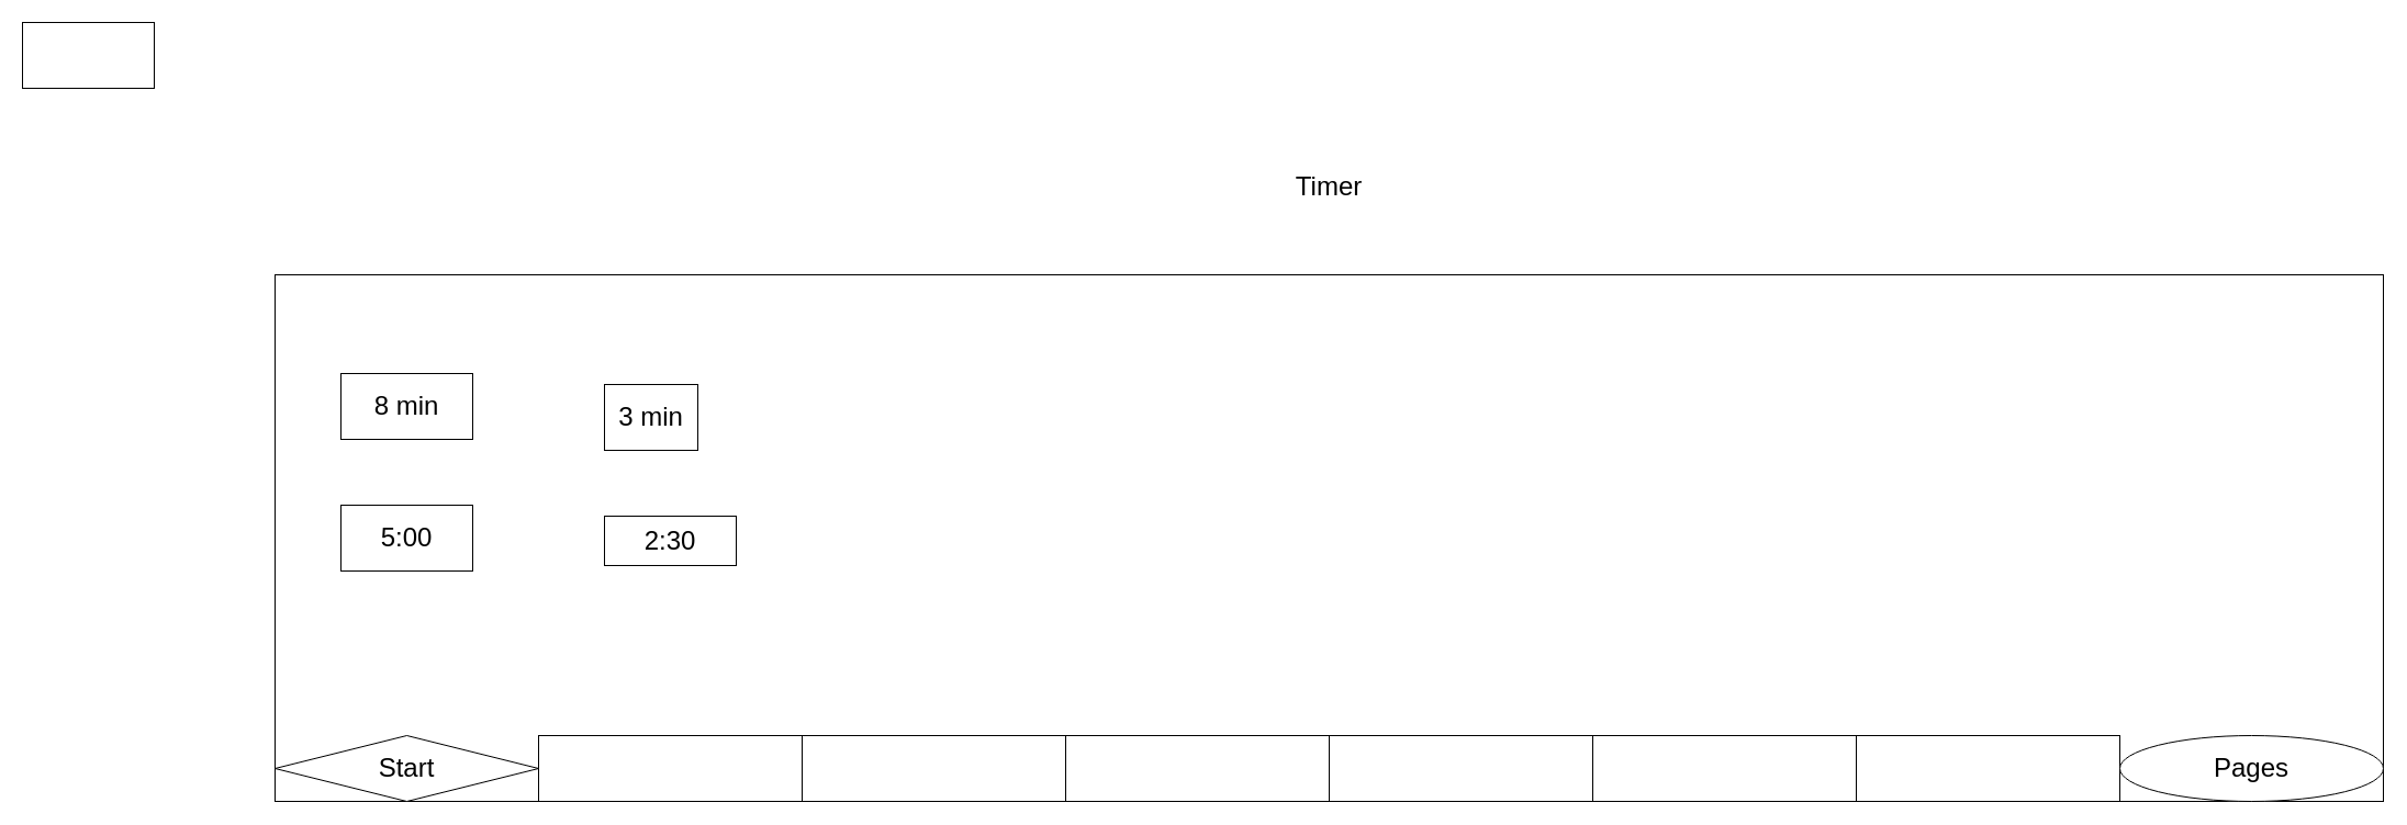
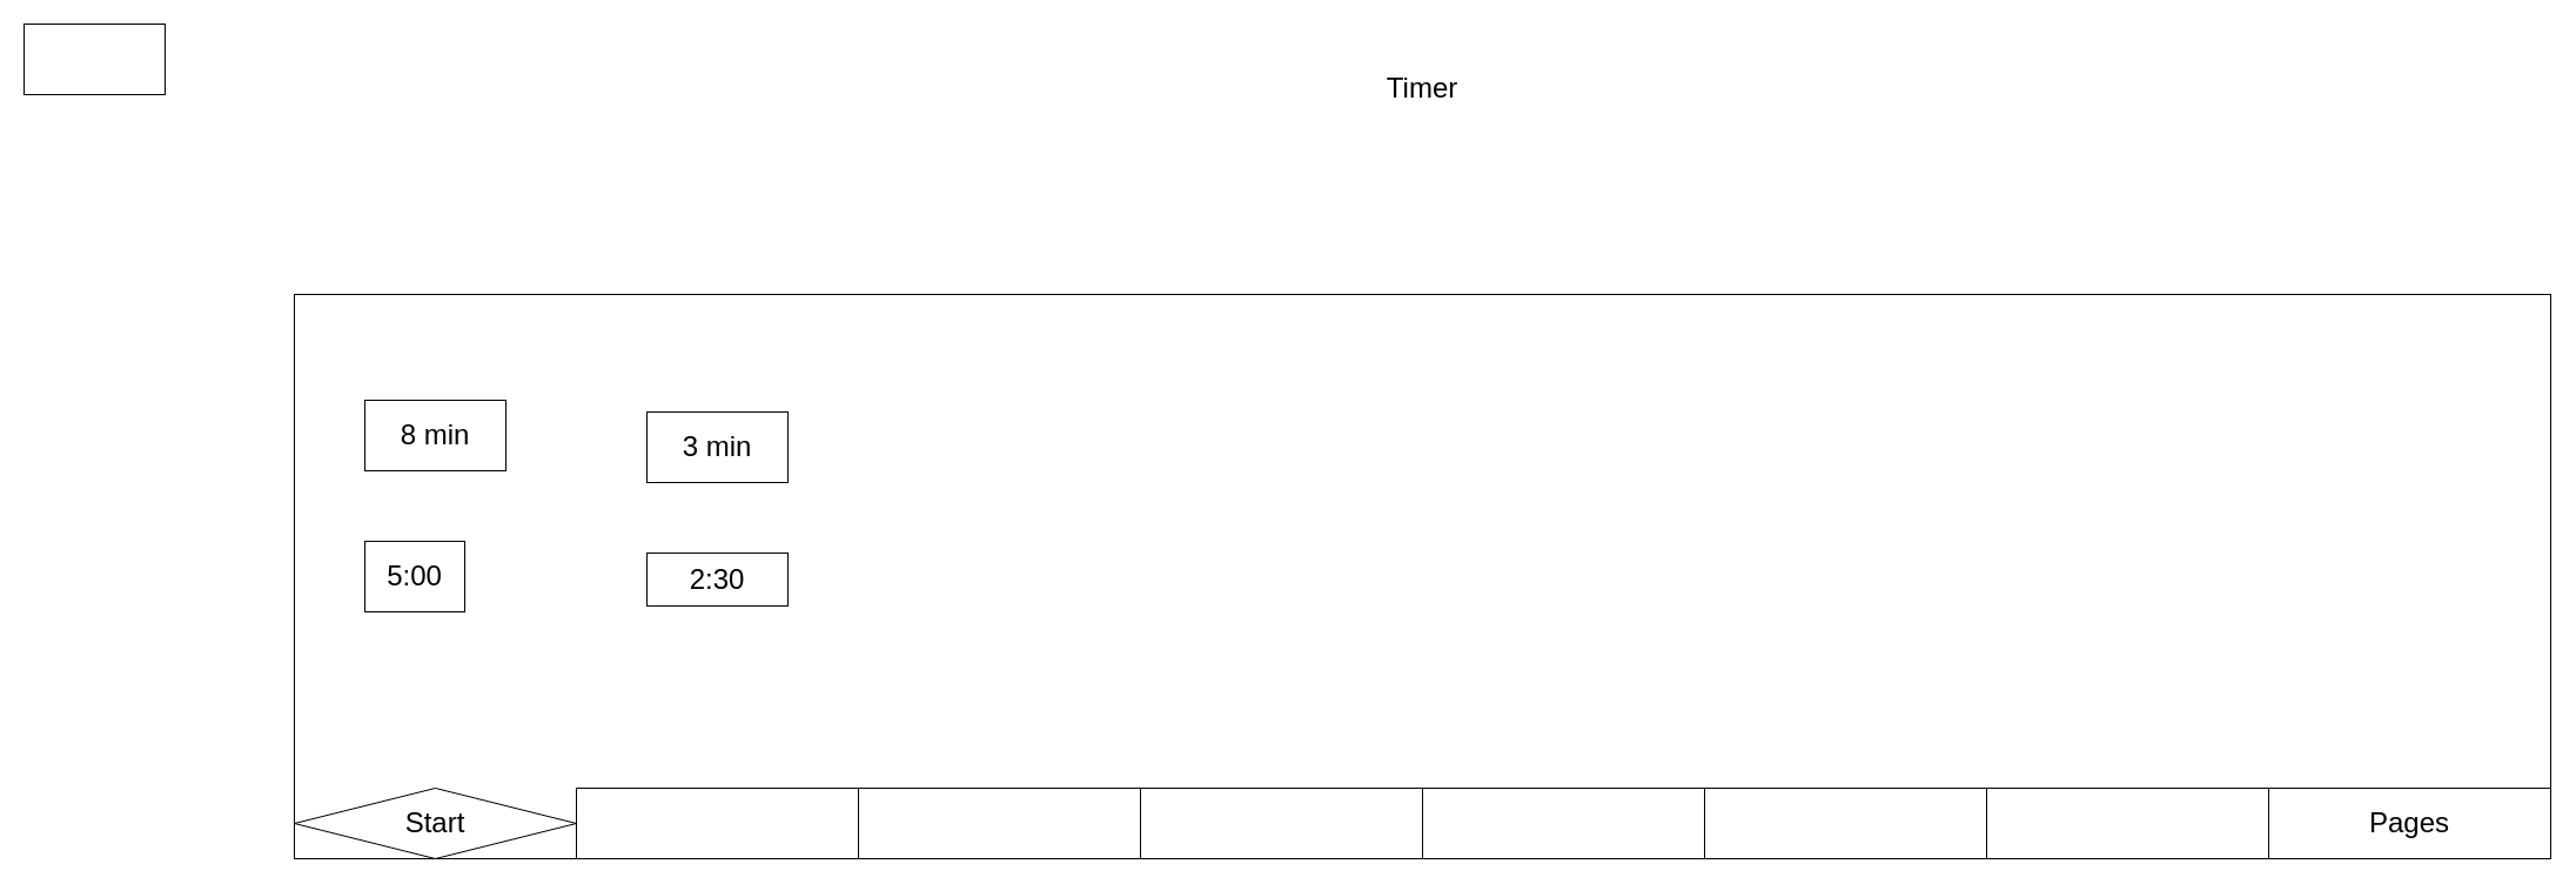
  <mxCell id="0" />
  <mxCell id="1" parent="0" />
  <mxCell id="2" value="" style="rounded=0;whiteSpace=wrap;html=1;" vertex="1" parent="1"><mxGeometry x="250" y="250" width="1920" height="480" as="geometry" /></mxCell>
  <mxCell id="3" value="Start" style="rhombus;whiteSpace=wrap;html=1;fontSize=24;" vertex="1" parent="1"><mxGeometry x="250" y="670" width="240" height="60" as="geometry" /></mxCell>
  <mxCell id="4" value="" style="rounded=0;whiteSpace=wrap;html=1;fontSize=24;" vertex="1" parent="1"><mxGeometry x="490" y="670" width="240" height="60" as="geometry" /></mxCell>
  <mxCell id="5" value="" style="rounded=0;whiteSpace=wrap;html=1;fontSize=24;" vertex="1" parent="1"><mxGeometry x="730" y="670" width="240" height="60" as="geometry" /></mxCell>
  <mxCell id="6" value="" style="rounded=0;whiteSpace=wrap;html=1;fontSize=24;" vertex="1" parent="1"><mxGeometry x="970" y="670" width="240" height="60" as="geometry" /></mxCell>
  <mxCell id="7" value="" style="rounded=0;whiteSpace=wrap;html=1;fontSize=24;" vertex="1" parent="1"><mxGeometry x="1210" y="670" width="240" height="60" as="geometry" /></mxCell>
  <mxCell id="8" value="" style="rounded=0;whiteSpace=wrap;html=1;fontSize=24;" vertex="1" parent="1"><mxGeometry x="1450" y="670" width="240" height="60" as="geometry" /></mxCell>
  <mxCell id="9" value="" style="rounded=0;whiteSpace=wrap;html=1;fontSize=24;" vertex="1" parent="1"><mxGeometry x="1690" y="670" width="240" height="60" as="geometry" /></mxCell>
- <mxCell id="10" value="&lt;font style=&quot;font-size: 24px;&quot;&gt;Pages&lt;/font&gt;" style="ellipse;whiteSpace=wrap;html=1;fontSize=24;" vertex="1" parent="1"><mxGeometry x="1930" y="670" width="240" height="60" as="geometry" /></mxCell>
- <mxCell id="11" value="Timer" style="rounded=0;whiteSpace=wrap;html=1;fillColor=none;strokeColor=none;fontSize=24;" vertex="1" parent="1"><mxGeometry x="1090" y="140" width="240" height="60" as="geometry" /></mxCell>
+ <mxCell id="10" value="&lt;font style=&quot;font-size: 24px;&quot;&gt;Pages&lt;/font&gt;" style="rounded=0;whiteSpace=wrap;html=1;fontSize=24;" vertex="1" parent="1"><mxGeometry x="1930" y="670" width="240" height="60" as="geometry" /></mxCell>
+ <mxCell id="11" value="Timer" style="rounded=0;whiteSpace=wrap;html=1;fillColor=none;strokeColor=none;fontSize=24;" vertex="1" parent="1"><mxGeometry x="1090" y="45" width="240" height="60" as="geometry" /></mxCell>
  <mxCell id="12" value="" style="rounded=0;whiteSpace=wrap;html=1;fontSize=24;" vertex="1" parent="1"><mxGeometry x="20" y="20" width="120" height="60" as="geometry" /></mxCell>
- <mxCell id="13" value="5:00" style="rounded=0;whiteSpace=wrap;html=1;fontSize=24;" vertex="1" parent="1"><mxGeometry x="310" y="460" width="120" height="60" as="geometry" /></mxCell>
+ <mxCell id="13" value="5:00" style="rounded=0;whiteSpace=wrap;html=1;fontSize=24;" vertex="1" parent="1"><mxGeometry x="310" y="460" width="85" height="60" as="geometry" /></mxCell>
  <mxCell id="14" value="8 min" style="rounded=0;whiteSpace=wrap;html=1;fontSize=24;" vertex="1" parent="1"><mxGeometry x="310" y="340" width="120" height="60" as="geometry" /></mxCell>
  <mxCell id="15" value="2:30" style="rounded=0;whiteSpace=wrap;html=1;fontSize=24;" vertex="1" parent="1"><mxGeometry x="550" y="470" width="120" height="45" as="geometry" /></mxCell>
- <mxCell id="16" value="3 min" style="rounded=0;whiteSpace=wrap;html=1;fontSize=24;" vertex="1" parent="1"><mxGeometry x="550" y="350" width="85" height="60" as="geometry" /></mxCell>
+ <mxCell id="16" value="3 min" style="rounded=0;whiteSpace=wrap;html=1;fontSize=24;" vertex="1" parent="1"><mxGeometry x="550" y="350" width="120" height="60" as="geometry" /></mxCell>
